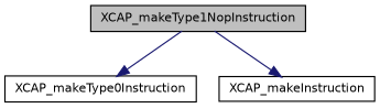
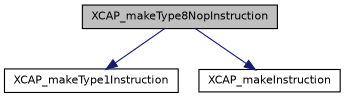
  digraph {
    rankdir=TB
    node [color=black fillcolor=white fontname=Helvetica fontsize=10 shape=record style=filled]
    edge [color=midnightblue fontname=Helvetica fontsize=10 labelfontname=Helvetica labelfontsize=10 style=solid]
-   n1 [fillcolor=grey75 fontcolor=black height=0.2 label=XCAP_makeType1NopInstruction width=0.4]
-   n2 [height=0.2 label=XCAP_makeType0Instruction width=0.4]
+   n1 [fillcolor=grey75 fontcolor=black height=0.2 label=XCAP_makeType8NopInstruction width=0.4]
+   n2 [height=0.2 label=XCAP_makeType1Instruction width=0.4]
    n3 [height=0.2 label=XCAP_makeInstruction width=0.4]
    n1 -> n2
    n1 -> n3
  }
